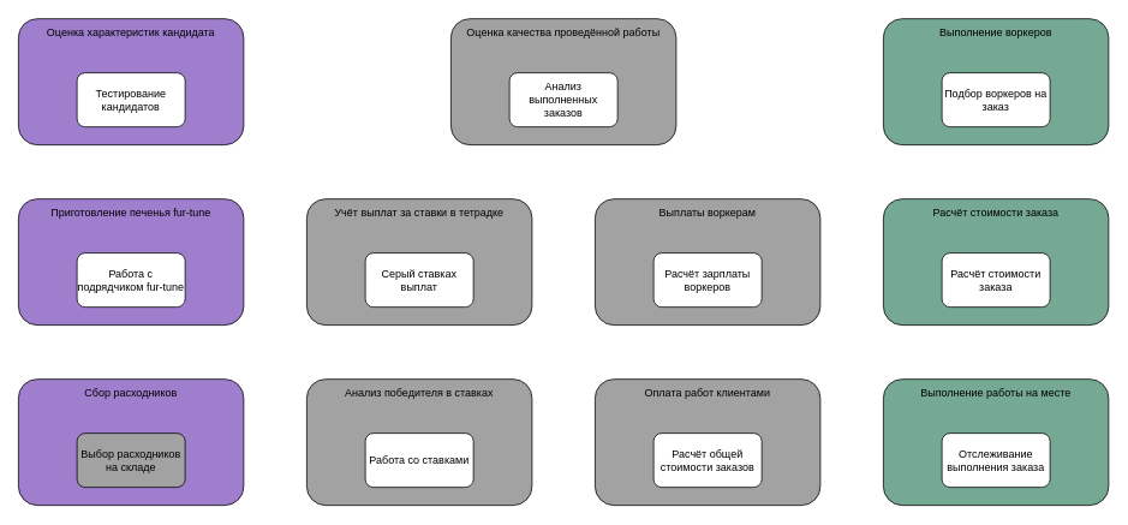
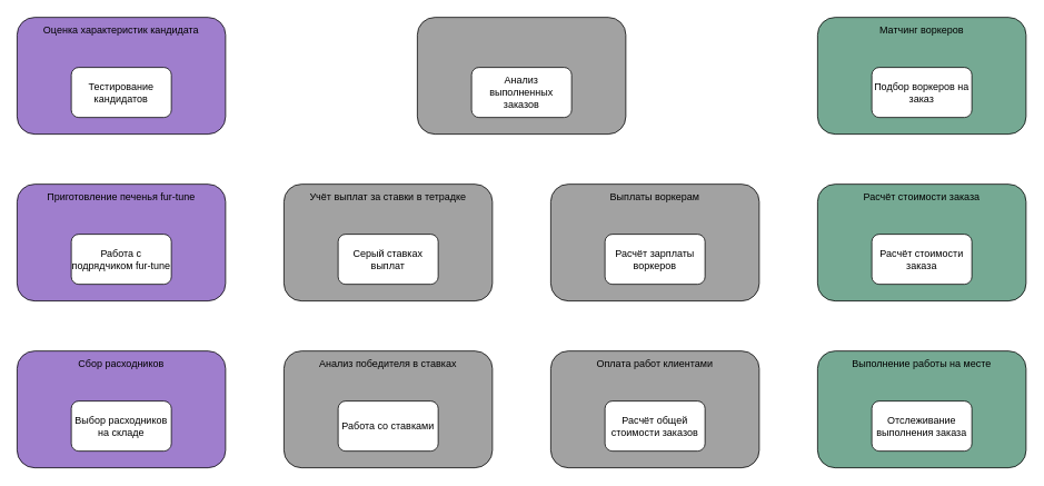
  <mxCell id="0" />
  <mxCell id="1" parent="0" />
  <mxCell id="2" value="" style="rounded=1;whiteSpace=wrap;html=1;fillColor=#75a993;" vertex="1" parent="1"><mxGeometry x="980" y="220" width="250" height="140" as="geometry" /></mxCell>
  <mxCell id="3" value="" style="group" vertex="1" connectable="0" parent="1"><mxGeometry x="20" y="420" width="250" height="140" as="geometry" /></mxCell>
  <mxCell id="4" value="" style="rounded=1;whiteSpace=wrap;html=1;fillColor=#9f7ecd;" vertex="1" parent="3"><mxGeometry width="250" height="140" as="geometry" /></mxCell>
  <mxCell id="5" value="Сбор расходников" style="text;html=1;strokeColor=none;fillColor=none;align=center;verticalAlign=middle;whiteSpace=wrap;rounded=0;" vertex="1" parent="3"><mxGeometry width="250" height="30" as="geometry" /></mxCell>
- <mxCell id="6" value="Выбор расходников на складе" style="rounded=1;whiteSpace=wrap;html=1;fillColor=#a2a2a2;" vertex="1" parent="3"><mxGeometry x="65" y="60" width="120" height="60" as="geometry" /></mxCell>
+ <mxCell id="6" value="Выбор расходников на складе" style="rounded=1;whiteSpace=wrap;html=1;" vertex="1" parent="3"><mxGeometry x="65" y="60" width="120" height="60" as="geometry" /></mxCell>
  <mxCell id="7" value="" style="group" vertex="1" connectable="0" parent="1"><mxGeometry x="20" y="220" width="250" height="140" as="geometry" /></mxCell>
  <mxCell id="8" value="" style="rounded=1;whiteSpace=wrap;html=1;fillColor=#9f7ecd;" vertex="1" parent="7"><mxGeometry width="250" height="140" as="geometry" /></mxCell>
  <mxCell id="9" value="Приготовление печенья fur-tune" style="text;html=1;strokeColor=none;fillColor=none;align=center;verticalAlign=middle;whiteSpace=wrap;rounded=0;" vertex="1" parent="7"><mxGeometry width="250" height="30" as="geometry" /></mxCell>
  <mxCell id="10" value="Работа с подрядчиком fur-tune" style="rounded=1;whiteSpace=wrap;html=1;" vertex="1" parent="7"><mxGeometry x="65" y="60" width="120" height="60" as="geometry" /></mxCell>
  <mxCell id="11" value="" style="group" vertex="1" connectable="0" parent="1"><mxGeometry x="340" y="220" width="250" height="140" as="geometry" /></mxCell>
  <mxCell id="12" value="" style="rounded=1;whiteSpace=wrap;html=1;fillColor=#a2a2a2;" vertex="1" parent="11"><mxGeometry width="250" height="140" as="geometry" /></mxCell>
  <mxCell id="13" value="Учёт выплат за ставки в тетрадке" style="text;html=1;strokeColor=none;fillColor=none;align=center;verticalAlign=middle;whiteSpace=wrap;rounded=0;" vertex="1" parent="11"><mxGeometry width="250" height="30" as="geometry" /></mxCell>
  <mxCell id="14" value="Серый ставках выплат" style="rounded=1;whiteSpace=wrap;html=1;" vertex="1" parent="11"><mxGeometry x="65" y="60" width="120" height="60" as="geometry" /></mxCell>
  <mxCell id="15" value="" style="group" vertex="1" connectable="0" parent="1"><mxGeometry x="340" y="420" width="250" height="140" as="geometry" /></mxCell>
  <mxCell id="16" value="" style="rounded=1;whiteSpace=wrap;html=1;fillColor=#a2a2a2;" vertex="1" parent="15"><mxGeometry width="250" height="140" as="geometry" /></mxCell>
  <mxCell id="17" value="Анализ победителя в ставках" style="text;html=1;strokeColor=none;fillColor=none;align=center;verticalAlign=middle;whiteSpace=wrap;rounded=0;" vertex="1" parent="15"><mxGeometry width="250" height="30" as="geometry" /></mxCell>
  <mxCell id="18" value="Работа со ставками" style="rounded=1;whiteSpace=wrap;html=1;" vertex="1" parent="15"><mxGeometry x="65" y="60" width="120" height="60" as="geometry" /></mxCell>
  <mxCell id="19" value="" style="group" vertex="1" connectable="0" parent="1"><mxGeometry x="660" y="220" width="250" height="140" as="geometry" /></mxCell>
  <mxCell id="20" value="" style="rounded=1;whiteSpace=wrap;html=1;fillColor=#a2a2a2;" vertex="1" parent="19"><mxGeometry width="250" height="140" as="geometry" /></mxCell>
  <mxCell id="21" value="Выплаты воркерам" style="text;html=1;strokeColor=none;fillColor=none;align=center;verticalAlign=middle;whiteSpace=wrap;rounded=0;" vertex="1" parent="19"><mxGeometry width="250" height="30" as="geometry" /></mxCell>
  <mxCell id="22" value="Расчёт зарплаты воркеров" style="rounded=1;whiteSpace=wrap;html=1;" vertex="1" parent="19"><mxGeometry x="65" y="60" width="120" height="60" as="geometry" /></mxCell>
  <mxCell id="23" value="" style="group" vertex="1" connectable="0" parent="1"><mxGeometry x="660" y="420" width="250" height="140" as="geometry" /></mxCell>
  <mxCell id="24" value="" style="rounded=1;whiteSpace=wrap;html=1;fillColor=#a2a2a2;" vertex="1" parent="23"><mxGeometry width="250" height="140" as="geometry" /></mxCell>
  <mxCell id="25" value="Оплата работ клиентами" style="text;html=1;strokeColor=none;fillColor=none;align=center;verticalAlign=middle;whiteSpace=wrap;rounded=0;" vertex="1" parent="23"><mxGeometry width="250" height="30" as="geometry" /></mxCell>
  <mxCell id="26" value="Расчёт общей стоимости заказов" style="rounded=1;whiteSpace=wrap;html=1;" vertex="1" parent="23"><mxGeometry x="65" y="60" width="120" height="60" as="geometry" /></mxCell>
  <mxCell id="27" value="" style="group" vertex="1" connectable="0" parent="1"><mxGeometry x="20" y="20" width="250" height="140" as="geometry" /></mxCell>
  <mxCell id="28" value="" style="rounded=1;whiteSpace=wrap;html=1;fillColor=#9f7ecd;" vertex="1" parent="27"><mxGeometry width="250" height="140" as="geometry" /></mxCell>
  <mxCell id="29" value="Оценка характеристик кандидата" style="text;html=1;strokeColor=none;fillColor=none;align=center;verticalAlign=middle;whiteSpace=wrap;rounded=0;" vertex="1" parent="27"><mxGeometry width="250" height="30" as="geometry" /></mxCell>
  <mxCell id="30" value="Тестирование кандидатов" style="rounded=1;whiteSpace=wrap;html=1;" vertex="1" parent="27"><mxGeometry x="65" y="60" width="120" height="60" as="geometry" /></mxCell>
  <mxCell id="31" value="" style="group" vertex="1" connectable="0" parent="1"><mxGeometry x="980" y="220" width="250" height="140" as="geometry" /></mxCell>
  <mxCell id="32" value="Расчёт стоимости заказа" style="text;html=1;strokeColor=none;fillColor=none;align=center;verticalAlign=middle;whiteSpace=wrap;rounded=0;" vertex="1" parent="31"><mxGeometry width="250" height="30" as="geometry" /></mxCell>
  <mxCell id="33" value="Расчёт стоимости заказа" style="rounded=1;whiteSpace=wrap;html=1;" vertex="1" parent="31"><mxGeometry x="65" y="60" width="120" height="60" as="geometry" /></mxCell>
  <mxCell id="34" value="" style="rounded=1;whiteSpace=wrap;html=1;fillColor=#75a993;" vertex="1" parent="1"><mxGeometry x="980" y="20" width="250" height="140" as="geometry" /></mxCell>
  <mxCell id="35" value="" style="group" vertex="1" connectable="0" parent="1"><mxGeometry x="980" y="20" width="250" height="140" as="geometry" /></mxCell>
- <mxCell id="36" value="Выполнение воркеров" style="text;html=1;strokeColor=none;fillColor=none;align=center;verticalAlign=middle;whiteSpace=wrap;rounded=0;" vertex="1" parent="35"><mxGeometry width="250" height="30" as="geometry" /></mxCell>
+ <mxCell id="36" value="Матчинг воркеров" style="text;html=1;strokeColor=none;fillColor=none;align=center;verticalAlign=middle;whiteSpace=wrap;rounded=0;" vertex="1" parent="35"><mxGeometry width="250" height="30" as="geometry" /></mxCell>
  <mxCell id="37" value="Подбор воркеров на заказ" style="rounded=1;whiteSpace=wrap;html=1;" vertex="1" parent="35"><mxGeometry x="65" y="60" width="120" height="60" as="geometry" /></mxCell>
  <mxCell id="38" value="" style="rounded=1;whiteSpace=wrap;html=1;fillColor=#75a993;" vertex="1" parent="1"><mxGeometry x="980" y="420" width="250" height="140" as="geometry" /></mxCell>
  <mxCell id="39" value="" style="group" vertex="1" connectable="0" parent="1"><mxGeometry x="980" y="420" width="250" height="140" as="geometry" /></mxCell>
  <mxCell id="40" value="Выполнение работы на месте" style="text;html=1;strokeColor=none;fillColor=none;align=center;verticalAlign=middle;whiteSpace=wrap;rounded=0;" vertex="1" parent="39"><mxGeometry width="250" height="30" as="geometry" /></mxCell>
  <mxCell id="41" value="Отслеживание выполнения заказа" style="rounded=1;whiteSpace=wrap;html=1;" vertex="1" parent="39"><mxGeometry x="65" y="60" width="120" height="60" as="geometry" /></mxCell>
  <mxCell id="42" value="" style="group" vertex="1" connectable="0" parent="1"><mxGeometry x="500" y="20" width="250" height="140" as="geometry" /></mxCell>
  <mxCell id="43" value="" style="rounded=1;whiteSpace=wrap;html=1;fillColor=#a2a2a2;" vertex="1" parent="42"><mxGeometry width="250" height="140" as="geometry" /></mxCell>
- <mxCell id="44" value="Оценка качества проведённой работы" style="text;html=1;strokeColor=none;fillColor=none;align=center;verticalAlign=middle;whiteSpace=wrap;rounded=0;" vertex="1" parent="42"><mxGeometry width="250" height="30" as="geometry" /></mxCell>
  <mxCell id="45" value="Анализ выполненных заказов" style="rounded=1;whiteSpace=wrap;html=1;" vertex="1" parent="42"><mxGeometry x="65" y="60" width="120" height="60" as="geometry" /></mxCell>
